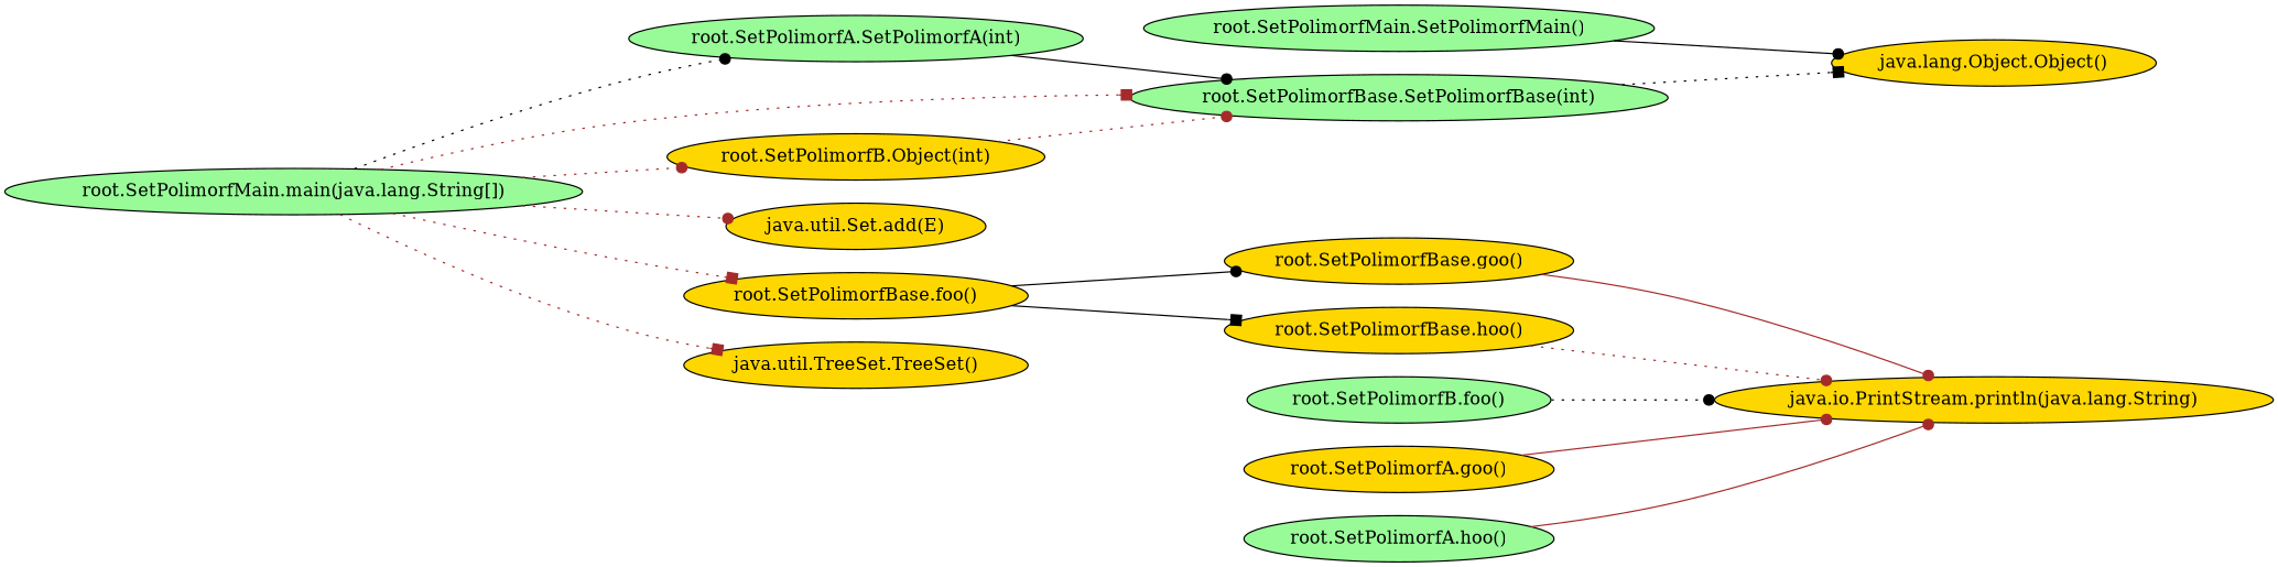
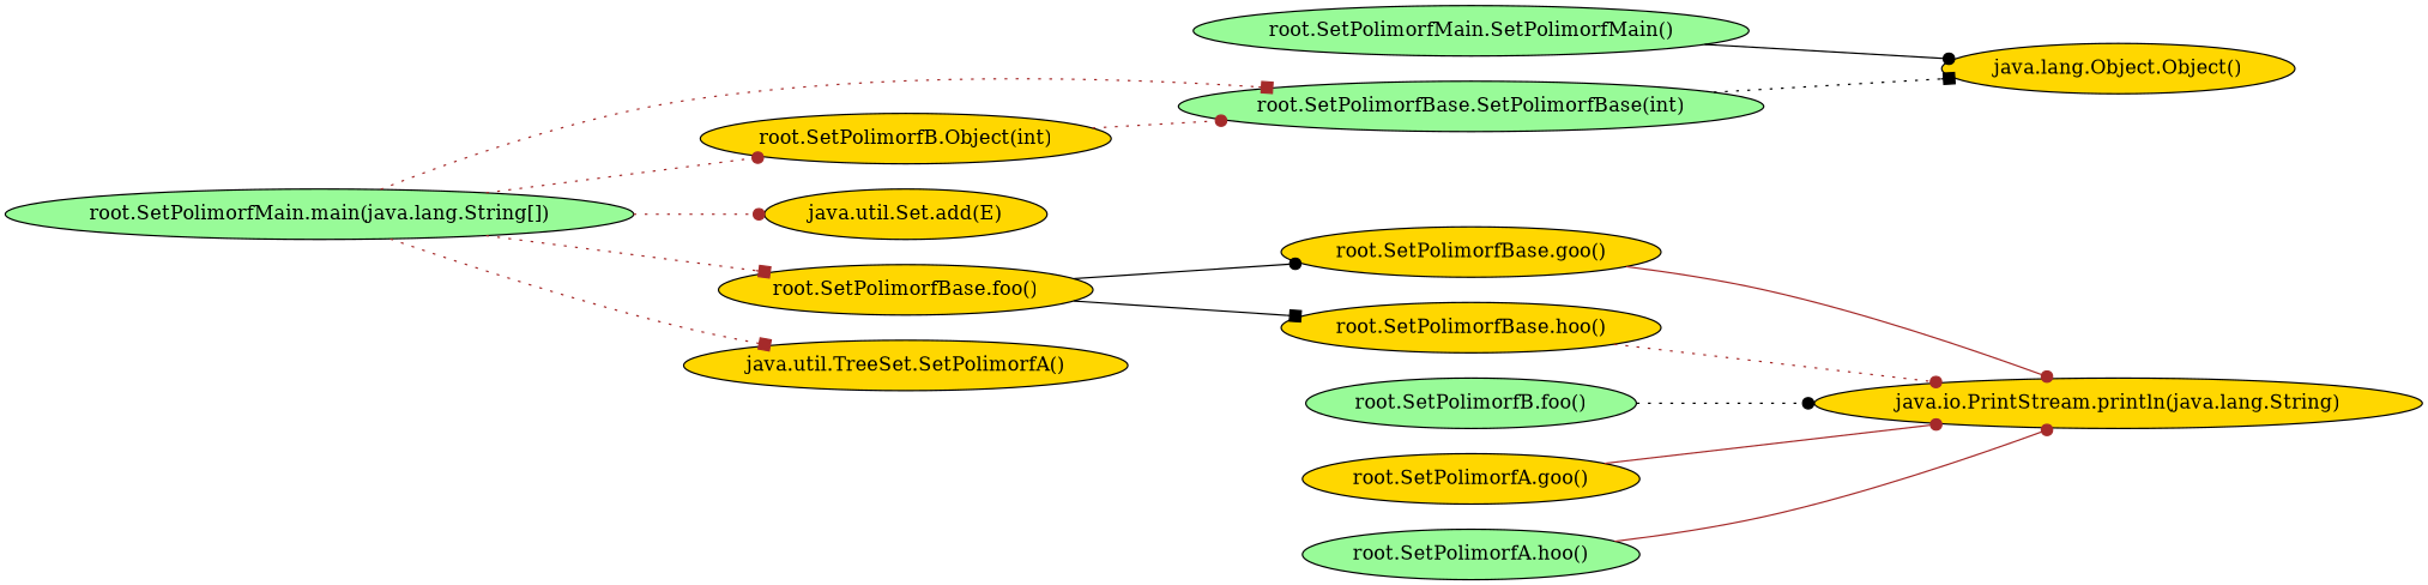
  digraph {
    rankdir=LR
    node [fillcolor=gold style=filled]
    edge [arrowhead=dot color=brown style=dotted]
-   n1 [fillcolor=palegreen label="root.SetPolimorfA.SetPolimorfA(int)"]
    n2 [fillcolor=palegreen label="root.SetPolimorfBase.SetPolimorfBase(int)"]
    n3 [label="java.lang.Object.Object()"]
    n4 [label="root.SetPolimorfB.Object(int)"]
    n5 [fillcolor=palegreen label="root.SetPolimorfMain.SetPolimorfMain()"]
    n6 [label="java.util.Set.add(E)"]
    n7 [label="root.SetPolimorfBase.foo()"]
    n8 [label="root.SetPolimorfBase.goo()"]
    n9 [label="root.SetPolimorfBase.hoo()"]
    n10 [label="java.io.PrintStream.println(java.lang.String)"]
    n11 [fillcolor=palegreen label="root.SetPolimorfB.foo()"]
    n12 [label="root.SetPolimorfA.goo()"]
    n13 [fillcolor=palegreen label="root.SetPolimorfA.hoo()"]
-   n14 [label="java.util.TreeSet.TreeSet()"]
+   n14 [label="java.util.TreeSet.SetPolimorfA()"]
    n15 [fillcolor=palegreen label="root.SetPolimorfMain.main(java.lang.String[])"]
-   n1 -> n2 [color=black style=solid]
    n2 -> n3 [arrowhead=box color=black]
    n4 -> n2
    n5 -> n3 [color=black style=solid]
    n7 -> n8 [color=black style=solid]
    n7 -> n9 [arrowhead=box color=black style=solid]
    n8 -> n10 [style=solid]
    n9 -> n10
    n11 -> n10 [color=black]
    n12 -> n10 [style=solid]
    n13 -> n10 [style=solid]
-   n15 -> n1 [color=black]
    n15 -> n2 [arrowhead=box]
    n15 -> n4
    n15 -> n6
    n15 -> n7 [arrowhead=box]
    n15 -> n14 [arrowhead=box]
  }
